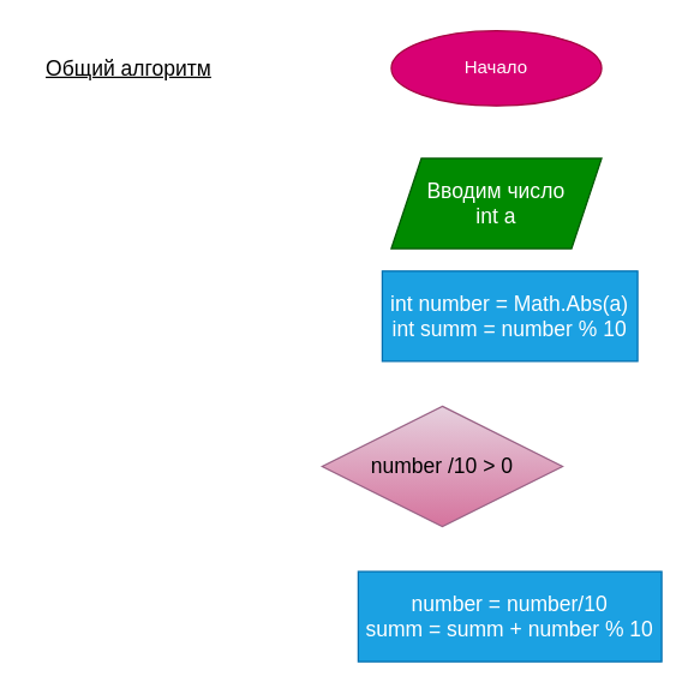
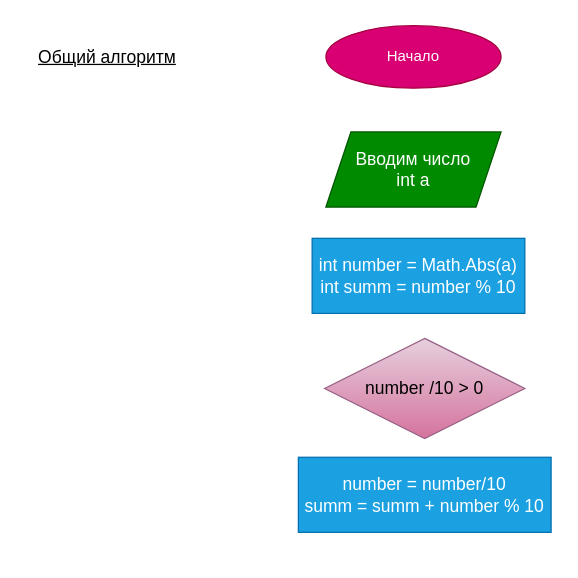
  <mxCell id="0" />
  <mxCell id="1" parent="0" />
  <mxCell id="2" value="Начало" style="ellipse;whiteSpace=wrap;html=1;fillColor=#d80073;fontColor=#ffffff;strokeColor=#A50040;" vertex="1" parent="1"><mxGeometry x="260" y="20" width="140" height="50" as="geometry" /></mxCell>
  <mxCell id="3" value="&lt;font style=&quot;font-size: 14px&quot;&gt;&lt;u&gt;Общий алгоритм&lt;/u&gt;&lt;/font&gt;" style="text;html=1;align=center;verticalAlign=middle;resizable=0;points=[];autosize=1;strokeColor=none;fillColor=none;" vertex="1" parent="1"><mxGeometry x="20" y="35" width="130" height="20" as="geometry" /></mxCell>
  <mxCell id="4" value="Вводим число&lt;br&gt;int a" style="shape=parallelogram;perimeter=parallelogramPerimeter;whiteSpace=wrap;html=1;fixedSize=1;fontSize=14;fillColor=#008a00;fontColor=#ffffff;strokeColor=#005700;" vertex="1" parent="1"><mxGeometry x="260" y="105" width="140" height="60" as="geometry" /></mxCell>
- <mxCell id="5" value="int number = Math.Abs(a)&lt;br&gt;int summ = number % 10" style="rounded=0;whiteSpace=wrap;html=1;fontSize=14;fillColor=#1ba1e2;fontColor=#ffffff;strokeColor=#006EAF;" vertex="1" parent="1"><mxGeometry x="254" y="180" width="170" height="60" as="geometry" /></mxCell>
- <mxCell id="6" value="number /10 &amp;gt; 0" style="rhombus;whiteSpace=wrap;html=1;fontSize=14;fillColor=#e6d0de;strokeColor=#996185;gradientColor=#d5739d;" vertex="1" parent="1"><mxGeometry x="214" y="270" width="160" height="80" as="geometry" /></mxCell>
- <mxCell id="7" value="number = number/10&lt;br&gt;summ = summ + number % 10" style="rounded=0;whiteSpace=wrap;html=1;fontSize=14;fillColor=#1ba1e2;fontColor=#ffffff;strokeColor=#006EAF;" vertex="1" parent="1"><mxGeometry x="238" y="380" width="202" height="60" as="geometry" /></mxCell>
+ <mxCell id="5" value="int number = Math.Abs(a)&lt;br&gt;int summ = number % 10" style="rounded=0;whiteSpace=wrap;html=1;fontSize=14;fillColor=#1ba1e2;fontColor=#ffffff;strokeColor=#006EAF;" vertex="1" parent="1"><mxGeometry x="249" y="190" width="170" height="60" as="geometry" /></mxCell>
+ <mxCell id="6" value="number /10 &amp;gt; 0" style="rhombus;whiteSpace=wrap;html=1;fontSize=14;fillColor=#e6d0de;strokeColor=#996185;gradientColor=#d5739d;" vertex="1" parent="1"><mxGeometry x="259" y="270" width="160" height="80" as="geometry" /></mxCell>
+ <mxCell id="7" value="number = number/10&lt;br&gt;summ = summ + number % 10" style="rounded=0;whiteSpace=wrap;html=1;fontSize=14;fillColor=#1ba1e2;fontColor=#ffffff;strokeColor=#006EAF;" vertex="1" parent="1"><mxGeometry x="238" y="365" width="202" height="60" as="geometry" /></mxCell>
